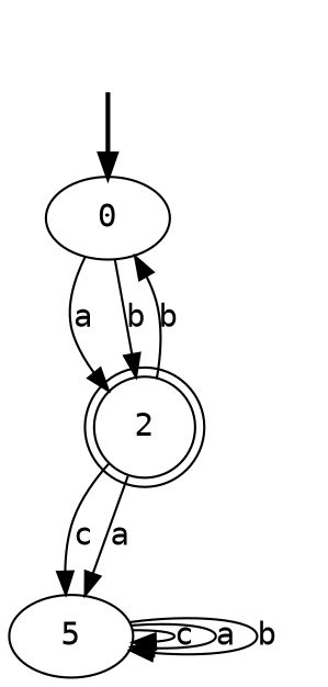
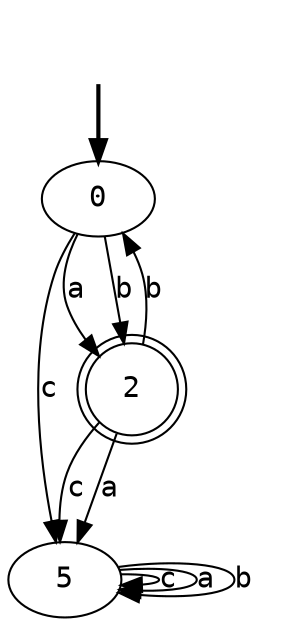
  digraph {
    fontname="DejaVu Sans Mono"
    node [fontname="DejaVu Sans Mono"]
    edge [fontname="DejaVu Sans Mono"]
    fake [style=invisible]
    0 [root=true]
    n3 [label=5]
    2 [shape=doublecircle]
    fake -> 0 [style=bold]
+   0 -> n3 [label=c]
    0 -> 2 [label=a]
    0 -> 2 [label=b]
    n3 -> n3 [label=c]
    n3 -> n3 [label=a]
    n3 -> n3 [label=b]
    2 -> 0 [label=b]
    2 -> n3 [label=c]
    2 -> n3 [label=a]
  }
